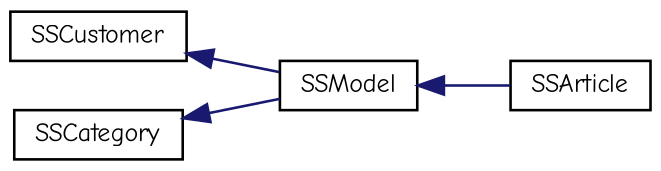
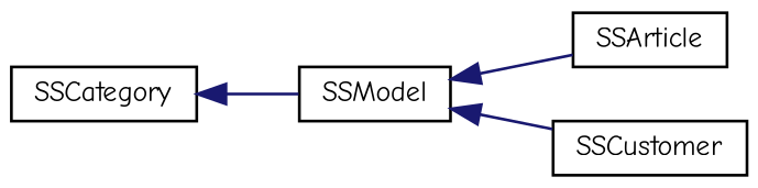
  digraph {
    fontname="Comic Neue"
    rankdir=LR
    node [color=black fillcolor=white fontname="Comic Neue" fontsize=10 shape=record style=filled]
    edge [color=midnightblue dir=back fontname="Comic Neue" fontsize=10 labelfontname=Helvetica labelfontsize=10 style=solid]
    n1 [height=0.2 label=SSModel width=0.4]
    n2 [height=0.2 label=SSArticle width=0.4]
    n3 [height=0.2 label=SSCustomer width=0.4]
    n4 [height=0.2 label=SSCategory width=0.4]
    n1 -> n2
-   n3 -> n1
+   n1 -> n3
    n4 -> n1
  }
